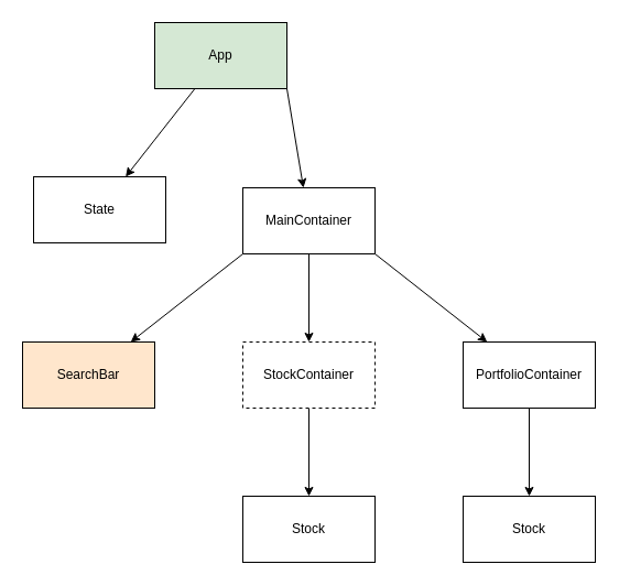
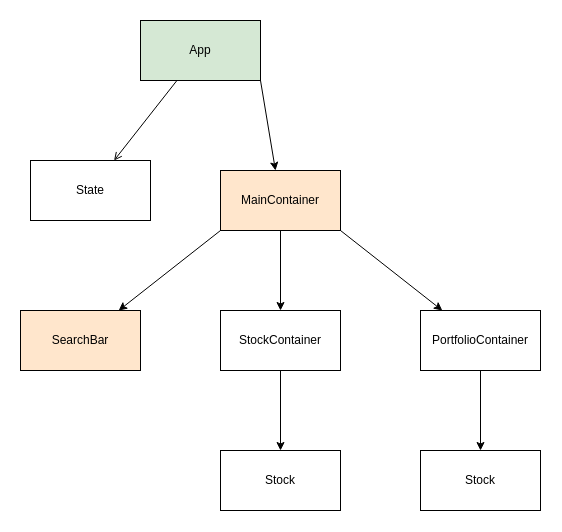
  <mxCell id="0" />
  <mxCell id="1" parent="0" />
- <mxCell id="2" value="" style="edgeStyle=none;html=1;" edge="1" parent="1" source="3" target="5"><mxGeometry relative="1" as="geometry" /></mxCell>
+ <mxCell id="2" value="" style="edgeStyle=none;html=1;endArrow=open;" edge="1" parent="1" source="3" target="5"><mxGeometry relative="1" as="geometry" /></mxCell>
  <mxCell id="3" value="App" style="whiteSpace=wrap;html=1;fillColor=#d5e8d4;" vertex="1" parent="1"><mxGeometry x="140" y="20" width="120" height="60" as="geometry" /></mxCell>
  <mxCell id="4" value="" style="edgeStyle=none;html=1;exitX=1;exitY=1;exitDx=0;exitDy=0;" edge="1" parent="1" source="3" target="7"><mxGeometry relative="1" as="geometry" /></mxCell>
  <mxCell id="5" value="State" style="whiteSpace=wrap;html=1;" vertex="1" parent="1"><mxGeometry x="30" y="160" width="120" height="60" as="geometry" /></mxCell>
  <mxCell id="6" value="" style="edgeStyle=none;html=1;" edge="1" parent="1" source="7" target="11"><mxGeometry relative="1" as="geometry" /></mxCell>
- <mxCell id="7" value="MainContainer" style="whiteSpace=wrap;html=1;" vertex="1" parent="1"><mxGeometry x="220" y="170" width="120" height="60" as="geometry" /></mxCell>
+ <mxCell id="7" value="MainContainer" style="whiteSpace=wrap;html=1;fillColor=#ffe6cc;" vertex="1" parent="1"><mxGeometry x="220" y="170" width="120" height="60" as="geometry" /></mxCell>
  <mxCell id="8" value="" style="edgeStyle=none;html=1;exitX=1;exitY=1;exitDx=0;exitDy=0;" edge="1" parent="1" source="7" target="13"><mxGeometry relative="1" as="geometry" /></mxCell>
  <mxCell id="9" value="" style="edgeStyle=none;html=1;exitX=0;exitY=1;exitDx=0;exitDy=0;" edge="1" parent="1" source="7" target="14"><mxGeometry relative="1" as="geometry" /></mxCell>
  <mxCell id="10" value="" style="edgeStyle=none;html=1;" edge="1" parent="1" source="11" target="16"><mxGeometry relative="1" as="geometry" /></mxCell>
- <mxCell id="11" value="StockContainer" style="whiteSpace=wrap;html=1;dashed=1;" vertex="1" parent="1"><mxGeometry x="220" y="310" width="120" height="60" as="geometry" /></mxCell>
+ <mxCell id="11" value="StockContainer" style="whiteSpace=wrap;html=1;" vertex="1" parent="1"><mxGeometry x="220" y="310" width="120" height="60" as="geometry" /></mxCell>
  <mxCell id="12" value="" style="edgeStyle=none;html=1;" edge="1" parent="1" source="13" target="15"><mxGeometry relative="1" as="geometry" /></mxCell>
  <mxCell id="13" value="PortfolioContainer" style="whiteSpace=wrap;html=1;" vertex="1" parent="1"><mxGeometry x="420" y="310" width="120" height="60" as="geometry" /></mxCell>
  <mxCell id="14" value="SearchBar" style="whiteSpace=wrap;html=1;fillColor=#ffe6cc;" vertex="1" parent="1"><mxGeometry x="20" y="310" width="120" height="60" as="geometry" /></mxCell>
  <mxCell id="15" value="Stock" style="whiteSpace=wrap;html=1;" vertex="1" parent="1"><mxGeometry x="420" y="450" width="120" height="60" as="geometry" /></mxCell>
  <mxCell id="16" value="Stock" style="whiteSpace=wrap;html=1;" vertex="1" parent="1"><mxGeometry x="220" y="450" width="120" height="60" as="geometry" /></mxCell>
